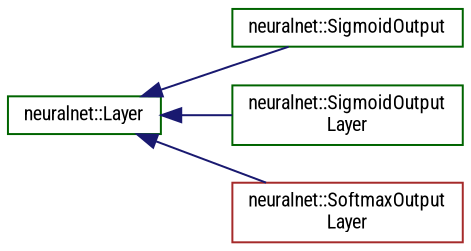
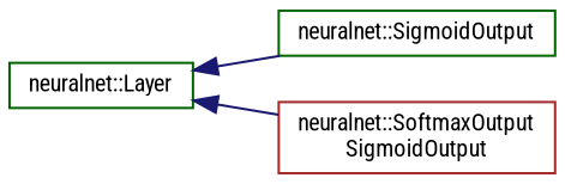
  digraph {
    fontname="Roboto Condensed"
    rankdir=LR
    node [color=darkgreen fillcolor=white fontname="Roboto Condensed" fontsize=10 shape=record style=filled]
    edge [color=midnightblue dir=back fontname="Roboto Condensed" fontsize=10 labelfontname=Helvetica labelfontsize=10 style=solid]
    n1 [height=0.2 label="neuralnet::Layer" width=0.4]
    n2 [height=0.2 label="neuralnet::SigmoidOutput" width=0.4]
-   n3 [height=0.2 label="neuralnet::SigmoidOutput\lLayer" width=0.4]
-   n4 [color=brown height=0.2 label="neuralnet::SoftmaxOutput\lLayer" width=0.4]
+   n4 [color=brown height=0.2 label="neuralnet::SoftmaxOutput\lSigmoidOutput" width=0.4]
    n1 -> n2
-   n1 -> n3
    n1 -> n4
  }
